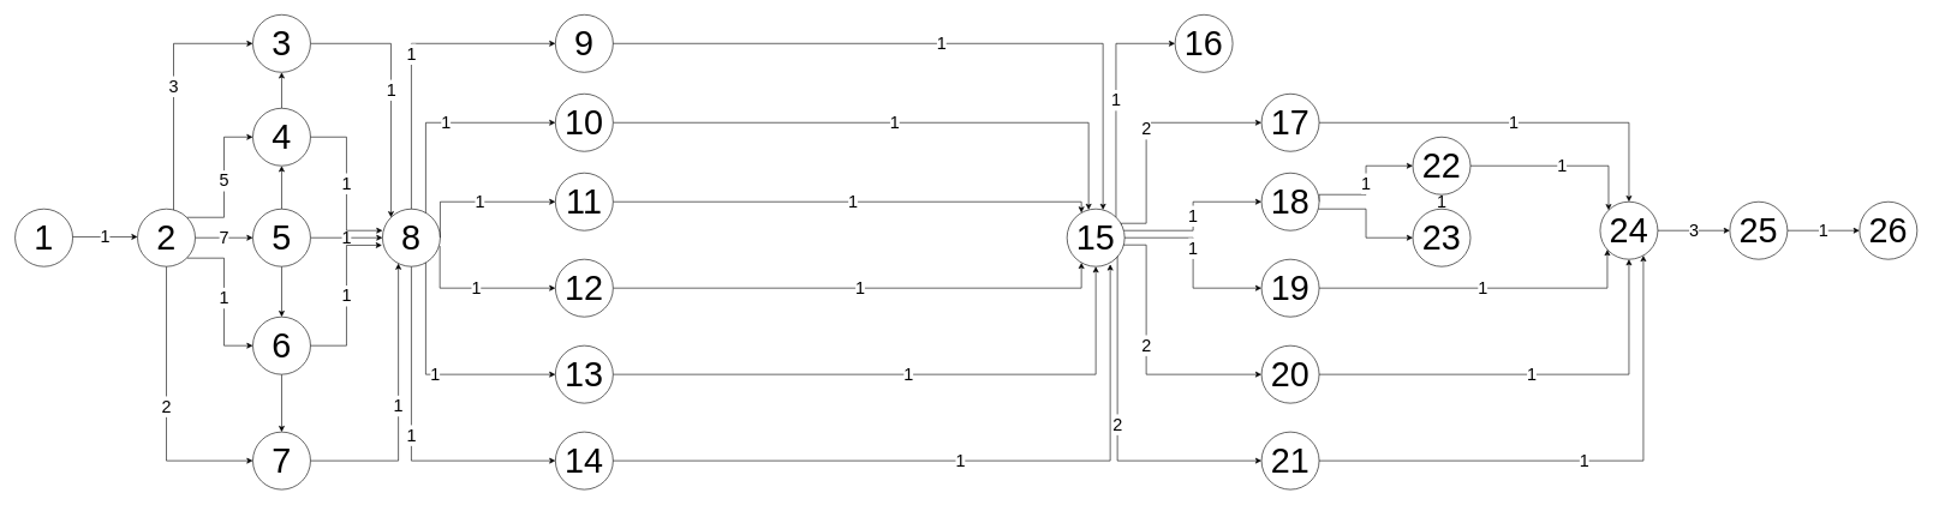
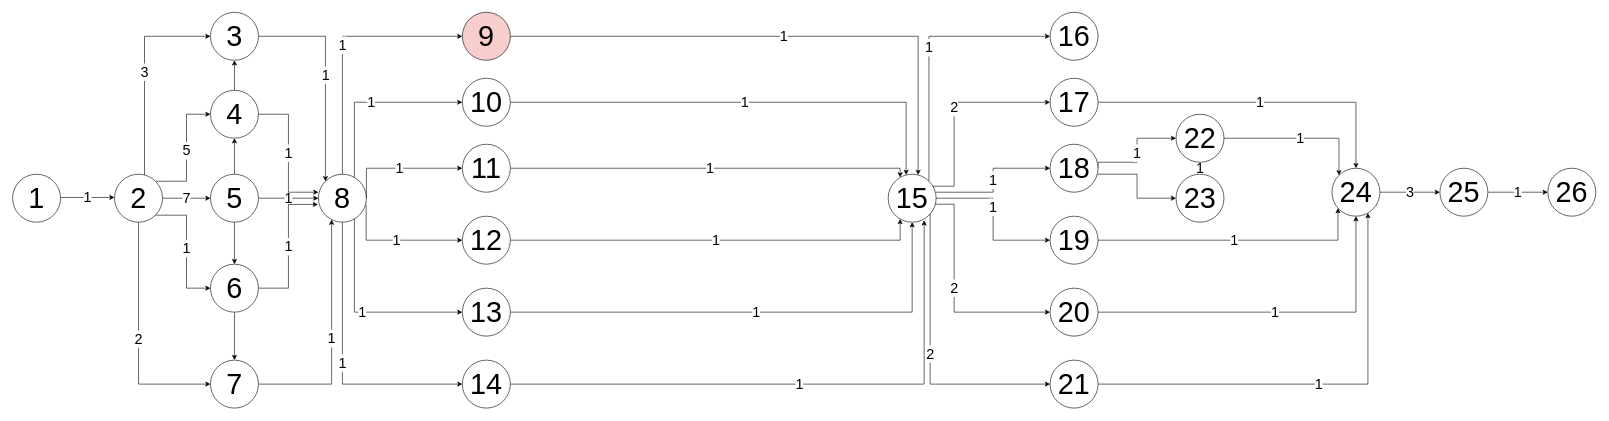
  <mxCell id="0" />
  <mxCell id="1" parent="0" />
  <mxCell id="2" value="&lt;font style=&quot;font-size: 24px;&quot;&gt;1&lt;/font&gt;" style="endArrow=classic;html=1;rounded=0;" edge="1" parent="1"><mxGeometry width="50" height="50" relative="1" as="geometry"><mxPoint x="100" y="328.75" as="sourcePoint" /><mxPoint x="190" y="328.75" as="targetPoint" /></mxGeometry></mxCell>
  <mxCell id="3" value="&lt;font style=&quot;font-size: 48px;&quot;&gt;1&lt;/font&gt;" style="ellipse;whiteSpace=wrap;html=1;aspect=fixed;" vertex="1" parent="1"><mxGeometry x="20" y="290" width="80" height="80" as="geometry" /></mxCell>
  <mxCell id="4" value="&lt;font style=&quot;font-size: 24px;&quot;&gt;7&lt;/font&gt;" style="edgeStyle=orthogonalEdgeStyle;rounded=0;orthogonalLoop=1;jettySize=auto;html=1;" edge="1" parent="1" source="9" target="52"><mxGeometry relative="1" as="geometry" /></mxCell>
  <mxCell id="5" value="&lt;font style=&quot;font-size: 24px;&quot;&gt;3&lt;/font&gt;" style="edgeStyle=orthogonalEdgeStyle;rounded=0;orthogonalLoop=1;jettySize=auto;html=1;entryX=0;entryY=0.5;entryDx=0;entryDy=0;" edge="1" parent="1" source="9" target="56"><mxGeometry relative="1" as="geometry"><Array as="points"><mxPoint x="240" y="60" /></Array></mxGeometry></mxCell>
  <mxCell id="6" value="&lt;font style=&quot;font-size: 24px;&quot;&gt;5&lt;/font&gt;" style="edgeStyle=orthogonalEdgeStyle;rounded=0;orthogonalLoop=1;jettySize=auto;html=1;exitX=1;exitY=0;exitDx=0;exitDy=0;entryX=0;entryY=0.5;entryDx=0;entryDy=0;" edge="1" parent="1" source="9" target="54"><mxGeometry relative="1" as="geometry" /></mxCell>
  <mxCell id="7" value="&lt;font style=&quot;font-size: 24px;&quot;&gt;1&lt;/font&gt;" style="edgeStyle=orthogonalEdgeStyle;rounded=0;orthogonalLoop=1;jettySize=auto;html=1;exitX=1;exitY=1;exitDx=0;exitDy=0;entryX=0;entryY=0.5;entryDx=0;entryDy=0;" edge="1" parent="1" source="9" target="48"><mxGeometry relative="1" as="geometry" /></mxCell>
  <mxCell id="8" value="&lt;font style=&quot;font-size: 24px;&quot;&gt;2&lt;/font&gt;" style="edgeStyle=orthogonalEdgeStyle;rounded=0;orthogonalLoop=1;jettySize=auto;html=1;exitX=0.5;exitY=1;exitDx=0;exitDy=0;entryX=0;entryY=0.5;entryDx=0;entryDy=0;" edge="1" parent="1" source="9" target="46"><mxGeometry relative="1" as="geometry" /></mxCell>
  <mxCell id="9" value="&lt;font style=&quot;font-size: 48px;&quot;&gt;2&lt;/font&gt;" style="ellipse;whiteSpace=wrap;html=1;aspect=fixed;" vertex="1" parent="1"><mxGeometry x="190" y="290" width="80" height="80" as="geometry" /></mxCell>
  <mxCell id="10" value="&lt;font style=&quot;font-size: 24px;&quot;&gt;1&lt;/font&gt;" style="edgeStyle=orthogonalEdgeStyle;rounded=0;orthogonalLoop=1;jettySize=auto;html=1;exitX=1;exitY=0.5;exitDx=0;exitDy=0;entryX=0;entryY=0.5;entryDx=0;entryDy=0;" edge="1" parent="1" source="11" target="70"><mxGeometry relative="1" as="geometry" /></mxCell>
  <mxCell id="11" value="&lt;span style=&quot;font-size: 48px;&quot;&gt;25&lt;/span&gt;" style="ellipse;whiteSpace=wrap;html=1;aspect=fixed;" vertex="1" parent="1"><mxGeometry x="2400" y="280" width="80" height="80" as="geometry" /></mxCell>
- <mxCell id="12" value="&lt;font style=&quot;font-size: 48px;&quot;&gt;16&lt;/font&gt;" style="ellipse;whiteSpace=wrap;html=1;aspect=fixed;" vertex="1" parent="1"><mxGeometry x="1630" y="20" width="80" height="80" as="geometry" /></mxCell>
+ <mxCell id="12" value="&lt;font style=&quot;font-size: 48px;&quot;&gt;16&lt;/font&gt;" style="ellipse;whiteSpace=wrap;html=1;aspect=fixed;" vertex="1" parent="1"><mxGeometry x="1750" y="20" width="80" height="80" as="geometry" /></mxCell>
  <mxCell id="13" value="&lt;font style=&quot;font-size: 24px;&quot;&gt;3&lt;/font&gt;" style="edgeStyle=orthogonalEdgeStyle;rounded=0;orthogonalLoop=1;jettySize=auto;html=1;entryX=0;entryY=0.5;entryDx=0;entryDy=0;" edge="1" parent="1" source="14" target="11"><mxGeometry relative="1" as="geometry" /></mxCell>
  <mxCell id="14" value="&lt;font style=&quot;font-size: 48px;&quot;&gt;24&lt;/font&gt;" style="ellipse;whiteSpace=wrap;html=1;aspect=fixed;" vertex="1" parent="1"><mxGeometry x="2220" y="280" width="80" height="80" as="geometry" /></mxCell>
  <mxCell id="15" value="&lt;font style=&quot;font-size: 24px;&quot;&gt;1&lt;/font&gt;" style="edgeStyle=orthogonalEdgeStyle;rounded=0;orthogonalLoop=1;jettySize=auto;html=1;" edge="1" parent="1" source="16" target="18"><mxGeometry relative="1" as="geometry" /></mxCell>
  <mxCell id="16" value="&lt;span style=&quot;font-size: 48px;&quot;&gt;23&lt;/span&gt;" style="ellipse;whiteSpace=wrap;html=1;aspect=fixed;" vertex="1" parent="1"><mxGeometry x="1960" y="290" width="80" height="80" as="geometry" /></mxCell>
  <mxCell id="17" value="&lt;font style=&quot;font-size: 24px;&quot;&gt;1&lt;/font&gt;" style="edgeStyle=orthogonalEdgeStyle;rounded=0;orthogonalLoop=1;jettySize=auto;html=1;entryX=0;entryY=0;entryDx=0;entryDy=0;" edge="1" parent="1" source="18" target="14"><mxGeometry relative="1" as="geometry" /></mxCell>
  <mxCell id="18" value="&lt;span style=&quot;font-size: 48px;&quot;&gt;22&lt;/span&gt;" style="ellipse;whiteSpace=wrap;html=1;aspect=fixed;" vertex="1" parent="1"><mxGeometry x="1960" y="190" width="80" height="80" as="geometry" /></mxCell>
  <mxCell id="19" value="&lt;span style=&quot;font-size: 48px;&quot;&gt;21&lt;/span&gt;" style="ellipse;whiteSpace=wrap;html=1;aspect=fixed;" vertex="1" parent="1"><mxGeometry x="1750" y="600" width="80" height="80" as="geometry" /></mxCell>
  <mxCell id="20" value="&lt;font style=&quot;font-size: 24px;&quot;&gt;1&lt;/font&gt;" style="edgeStyle=orthogonalEdgeStyle;rounded=0;orthogonalLoop=1;jettySize=auto;html=1;" edge="1" parent="1" source="68" target="14"><mxGeometry relative="1" as="geometry"><Array as="points"><mxPoint x="2230" y="400" /></Array></mxGeometry></mxCell>
  <mxCell id="21" value="&lt;span style=&quot;font-size: 48px;&quot;&gt;20&lt;/span&gt;" style="ellipse;whiteSpace=wrap;html=1;aspect=fixed;" vertex="1" parent="1"><mxGeometry x="1750" y="480" width="80" height="80" as="geometry" /></mxCell>
  <mxCell id="22" value="&lt;font style=&quot;font-size: 24px;&quot;&gt;1&lt;/font&gt;" style="edgeStyle=orthogonalEdgeStyle;rounded=0;orthogonalLoop=1;jettySize=auto;html=1;exitX=1;exitY=0.5;exitDx=0;exitDy=0;entryX=0;entryY=0.5;entryDx=0;entryDy=0;" edge="1" parent="1" source="24" target="18"><mxGeometry relative="1" as="geometry"><Array as="points"><mxPoint x="1830" y="270" /><mxPoint x="1895" y="270" /><mxPoint x="1895" y="230" /></Array></mxGeometry></mxCell>
  <mxCell id="23" style="edgeStyle=orthogonalEdgeStyle;rounded=0;orthogonalLoop=1;jettySize=auto;html=1;entryX=0;entryY=0.5;entryDx=0;entryDy=0;" edge="1" parent="1" source="24" target="16"><mxGeometry relative="1" as="geometry"><Array as="points"><mxPoint x="1895" y="290" /><mxPoint x="1895" y="330" /></Array></mxGeometry></mxCell>
  <mxCell id="24" value="&lt;font style=&quot;font-size: 48px;&quot;&gt;18&lt;/font&gt;" style="ellipse;whiteSpace=wrap;html=1;aspect=fixed;" vertex="1" parent="1"><mxGeometry x="1750" y="240" width="80" height="80" as="geometry" /></mxCell>
  <mxCell id="25" value="&lt;font style=&quot;font-size: 24px;&quot;&gt;1&lt;/font&gt;" style="edgeStyle=orthogonalEdgeStyle;rounded=0;orthogonalLoop=1;jettySize=auto;html=1;entryX=0.5;entryY=0;entryDx=0;entryDy=0;" edge="1" parent="1" source="26" target="14"><mxGeometry relative="1" as="geometry" /></mxCell>
  <mxCell id="26" value="&lt;span style=&quot;font-size: 48px;&quot;&gt;17&lt;/span&gt;" style="ellipse;whiteSpace=wrap;html=1;aspect=fixed;" vertex="1" parent="1"><mxGeometry x="1750" y="130" width="80" height="80" as="geometry" /></mxCell>
  <mxCell id="27" value="&lt;font style=&quot;font-size: 24px;&quot;&gt;1&lt;/font&gt;" style="edgeStyle=orthogonalEdgeStyle;rounded=0;orthogonalLoop=1;jettySize=auto;html=1;entryX=0;entryY=0.5;entryDx=0;entryDy=0;" edge="1" parent="1" source="28" target="66"><mxGeometry relative="1" as="geometry"><Array as="points"><mxPoint x="570" y="640" /></Array></mxGeometry></mxCell>
  <mxCell id="28" value="&lt;font style=&quot;font-size: 48px;&quot;&gt;8&lt;/font&gt;" style="ellipse;whiteSpace=wrap;html=1;aspect=fixed;" vertex="1" parent="1"><mxGeometry x="530" y="290" width="80" height="80" as="geometry" /></mxCell>
  <mxCell id="29" value="&lt;font style=&quot;font-size: 24px;&quot;&gt;1&lt;/font&gt;" style="edgeStyle=orthogonalEdgeStyle;rounded=0;orthogonalLoop=1;jettySize=auto;html=1;exitX=1;exitY=0.5;exitDx=0;exitDy=0;entryX=0.5;entryY=1;entryDx=0;entryDy=0;" edge="1" parent="1" source="30" target="44"><mxGeometry relative="1" as="geometry"><Array as="points"><mxPoint x="1520" y="520" /></Array></mxGeometry></mxCell>
  <mxCell id="30" value="&lt;font style=&quot;font-size: 48px;&quot;&gt;13&lt;/font&gt;" style="ellipse;whiteSpace=wrap;html=1;aspect=fixed;" vertex="1" parent="1"><mxGeometry x="770" y="480" width="80" height="80" as="geometry" /></mxCell>
  <mxCell id="31" value="&lt;font style=&quot;font-size: 24px;&quot;&gt;1&lt;/font&gt;" style="edgeStyle=orthogonalEdgeStyle;rounded=0;orthogonalLoop=1;jettySize=auto;html=1;" edge="1" parent="1" source="32" target="44"><mxGeometry relative="1" as="geometry"><Array as="points"><mxPoint x="1500" y="400" /></Array></mxGeometry></mxCell>
  <mxCell id="32" value="&lt;font style=&quot;font-size: 48px;&quot;&gt;12&lt;/font&gt;" style="ellipse;whiteSpace=wrap;html=1;aspect=fixed;" vertex="1" parent="1"><mxGeometry x="770" y="360" width="80" height="80" as="geometry" /></mxCell>
  <mxCell id="33" value="&lt;font style=&quot;font-size: 24px;&quot;&gt;1&lt;/font&gt;" style="edgeStyle=orthogonalEdgeStyle;rounded=0;orthogonalLoop=1;jettySize=auto;html=1;" edge="1" parent="1" source="34" target="44"><mxGeometry relative="1" as="geometry"><Array as="points"><mxPoint x="1500" y="280" /></Array></mxGeometry></mxCell>
  <mxCell id="34" value="&lt;font style=&quot;font-size: 48px;&quot;&gt;11&lt;/font&gt;" style="ellipse;whiteSpace=wrap;html=1;aspect=fixed;" vertex="1" parent="1"><mxGeometry x="770" y="240" width="80" height="80" as="geometry" /></mxCell>
  <mxCell id="35" value="&lt;font style=&quot;font-size: 24px;&quot;&gt;1&lt;/font&gt;" style="edgeStyle=orthogonalEdgeStyle;rounded=0;orthogonalLoop=1;jettySize=auto;html=1;" edge="1" parent="1" source="36" target="44"><mxGeometry relative="1" as="geometry"><mxPoint x="1510" y="270" as="targetPoint" /><Array as="points"><mxPoint x="1510" y="170" /></Array></mxGeometry></mxCell>
  <mxCell id="36" value="&lt;font style=&quot;font-size: 48px;&quot;&gt;10&lt;/font&gt;" style="ellipse;whiteSpace=wrap;html=1;aspect=fixed;" vertex="1" parent="1"><mxGeometry x="770" y="130" width="80" height="80" as="geometry" /></mxCell>
- <mxCell id="37" value="&lt;font style=&quot;font-size: 48px;&quot;&gt;9&lt;/font&gt;" style="ellipse;whiteSpace=wrap;html=1;aspect=fixed;" vertex="1" parent="1"><mxGeometry x="770" y="20" width="80" height="80" as="geometry" /></mxCell>
+ <mxCell id="37" value="&lt;font style=&quot;font-size: 48px;&quot;&gt;9&lt;/font&gt;" style="ellipse;whiteSpace=wrap;html=1;aspect=fixed;fillColor=#f8cecc;" vertex="1" parent="1"><mxGeometry x="770" y="20" width="80" height="80" as="geometry" /></mxCell>
  <mxCell id="38" value="&lt;font style=&quot;font-size: 24px;&quot;&gt;1&lt;/font&gt;" style="edgeStyle=orthogonalEdgeStyle;rounded=0;orthogonalLoop=1;jettySize=auto;html=1;entryX=0;entryY=0.5;entryDx=0;entryDy=0;" edge="1" parent="1" source="44" target="12"><mxGeometry relative="1" as="geometry"><Array as="points"><mxPoint x="1548" y="60" /></Array></mxGeometry></mxCell>
  <mxCell id="39" value="&lt;font style=&quot;font-size: 24px;&quot;&gt;2&lt;/font&gt;" style="edgeStyle=orthogonalEdgeStyle;rounded=0;orthogonalLoop=1;jettySize=auto;html=1;entryX=0;entryY=0.5;entryDx=0;entryDy=0;exitX=0.939;exitY=0.276;exitDx=0;exitDy=0;exitPerimeter=0;" edge="1" parent="1" source="44" target="26"><mxGeometry relative="1" as="geometry"><Array as="points"><mxPoint x="1555" y="310" /><mxPoint x="1590" y="310" /><mxPoint x="1590" y="170" /></Array></mxGeometry></mxCell>
  <mxCell id="40" value="&lt;font style=&quot;font-size: 24px;&quot;&gt;1&lt;/font&gt;" style="edgeStyle=orthogonalEdgeStyle;rounded=0;orthogonalLoop=1;jettySize=auto;html=1;entryX=0;entryY=0.5;entryDx=0;entryDy=0;" edge="1" parent="1" source="44" target="24"><mxGeometry relative="1" as="geometry"><Array as="points"><mxPoint x="1655" y="320" /><mxPoint x="1655" y="280" /></Array></mxGeometry></mxCell>
  <mxCell id="41" value="&lt;font style=&quot;font-size: 24px;&quot;&gt;1&lt;/font&gt;" style="edgeStyle=orthogonalEdgeStyle;rounded=0;orthogonalLoop=1;jettySize=auto;html=1;exitX=1;exitY=1;exitDx=0;exitDy=0;entryX=0;entryY=0.5;entryDx=0;entryDy=0;" edge="1" parent="1" source="44" target="68"><mxGeometry relative="1" as="geometry"><Array as="points"><mxPoint x="1548" y="330" /><mxPoint x="1655" y="330" /><mxPoint x="1655" y="400" /></Array></mxGeometry></mxCell>
  <mxCell id="42" value="&lt;font style=&quot;font-size: 24px;&quot;&gt;2&lt;/font&gt;" style="edgeStyle=orthogonalEdgeStyle;rounded=0;orthogonalLoop=1;jettySize=auto;html=1;exitX=1;exitY=1;exitDx=0;exitDy=0;entryX=0;entryY=0.5;entryDx=0;entryDy=0;" edge="1" parent="1" source="44" target="21"><mxGeometry relative="1" as="geometry"><Array as="points"><mxPoint x="1548" y="340" /><mxPoint x="1590" y="340" /><mxPoint x="1590" y="520" /></Array></mxGeometry></mxCell>
  <mxCell id="43" value="&lt;font style=&quot;font-size: 24px;&quot;&gt;2&lt;/font&gt;" style="edgeStyle=orthogonalEdgeStyle;rounded=0;orthogonalLoop=1;jettySize=auto;html=1;exitX=1;exitY=1;exitDx=0;exitDy=0;entryX=0;entryY=0.5;entryDx=0;entryDy=0;" edge="1" parent="1" source="44" target="19"><mxGeometry relative="1" as="geometry"><Array as="points"><mxPoint x="1548" y="350" /><mxPoint x="1550" y="350" /><mxPoint x="1550" y="640" /></Array></mxGeometry></mxCell>
  <mxCell id="44" value="&lt;font style=&quot;font-size: 48px;&quot;&gt;15&lt;/font&gt;" style="ellipse;whiteSpace=wrap;html=1;aspect=fixed;" vertex="1" parent="1"><mxGeometry x="1480" y="290" width="80" height="80" as="geometry" /></mxCell>
  <mxCell id="45" value="&lt;font style=&quot;font-size: 24px;&quot;&gt;1&lt;/font&gt;" style="edgeStyle=orthogonalEdgeStyle;rounded=0;orthogonalLoop=1;jettySize=auto;html=1;" edge="1" parent="1" source="46" target="28"><mxGeometry relative="1" as="geometry"><Array as="points"><mxPoint x="552" y="640" /></Array></mxGeometry></mxCell>
  <mxCell id="46" value="&lt;font style=&quot;font-size: 48px;&quot;&gt;7&lt;/font&gt;" style="ellipse;whiteSpace=wrap;html=1;aspect=fixed;" vertex="1" parent="1"><mxGeometry x="350" y="600" width="80" height="80" as="geometry" /></mxCell>
  <mxCell id="47" value="" style="edgeStyle=orthogonalEdgeStyle;rounded=0;orthogonalLoop=1;jettySize=auto;html=1;" edge="1" parent="1" source="48" target="46"><mxGeometry relative="1" as="geometry" /></mxCell>
  <mxCell id="48" value="&lt;font style=&quot;font-size: 48px;&quot;&gt;6&lt;/font&gt;" style="ellipse;whiteSpace=wrap;html=1;aspect=fixed;" vertex="1" parent="1"><mxGeometry x="350" y="440" width="80" height="80" as="geometry" /></mxCell>
  <mxCell id="49" value="" style="edgeStyle=orthogonalEdgeStyle;rounded=0;orthogonalLoop=1;jettySize=auto;html=1;" edge="1" parent="1" source="52" target="54"><mxGeometry relative="1" as="geometry" /></mxCell>
  <mxCell id="50" value="" style="edgeStyle=orthogonalEdgeStyle;rounded=0;orthogonalLoop=1;jettySize=auto;html=1;" edge="1" parent="1" source="52" target="48"><mxGeometry relative="1" as="geometry" /></mxCell>
  <mxCell id="51" value="&lt;font style=&quot;font-size: 24px;&quot;&gt;1&lt;/font&gt;" style="edgeStyle=orthogonalEdgeStyle;rounded=0;orthogonalLoop=1;jettySize=auto;html=1;" edge="1" parent="1" source="52" target="28"><mxGeometry relative="1" as="geometry" /></mxCell>
  <mxCell id="52" value="&lt;font style=&quot;font-size: 48px;&quot;&gt;5&lt;/font&gt;" style="ellipse;whiteSpace=wrap;html=1;aspect=fixed;" vertex="1" parent="1"><mxGeometry x="350" y="290" width="80" height="80" as="geometry" /></mxCell>
  <mxCell id="53" value="" style="edgeStyle=orthogonalEdgeStyle;rounded=0;orthogonalLoop=1;jettySize=auto;html=1;" edge="1" parent="1" source="54" target="56"><mxGeometry relative="1" as="geometry" /></mxCell>
  <mxCell id="54" value="&lt;font style=&quot;font-size: 48px;&quot;&gt;4&lt;/font&gt;" style="ellipse;whiteSpace=wrap;html=1;aspect=fixed;" vertex="1" parent="1"><mxGeometry x="350" y="150" width="80" height="80" as="geometry" /></mxCell>
  <mxCell id="55" value="&lt;font style=&quot;font-size: 24px;&quot;&gt;1&lt;/font&gt;" style="edgeStyle=orthogonalEdgeStyle;rounded=0;orthogonalLoop=1;jettySize=auto;html=1;entryX=0;entryY=0;entryDx=0;entryDy=0;" edge="1" parent="1" source="56" target="28"><mxGeometry relative="1" as="geometry" /></mxCell>
  <mxCell id="56" value="&lt;font style=&quot;font-size: 48px;&quot;&gt;3&lt;/font&gt;" style="ellipse;whiteSpace=wrap;html=1;aspect=fixed;" vertex="1" parent="1"><mxGeometry x="350" y="20" width="80" height="80" as="geometry" /></mxCell>
  <mxCell id="57" value="&lt;font style=&quot;font-size: 24px;&quot;&gt;1&lt;/font&gt;" style="edgeStyle=orthogonalEdgeStyle;rounded=0;orthogonalLoop=1;jettySize=auto;html=1;exitX=0.5;exitY=0;exitDx=0;exitDy=0;" edge="1" parent="1" source="28"><mxGeometry relative="1" as="geometry"><mxPoint x="560" y="284.16" as="sourcePoint" /><mxPoint x="770" y="60" as="targetPoint" /><Array as="points"><mxPoint x="570" y="60" /></Array></mxGeometry></mxCell>
  <mxCell id="58" value="&lt;font style=&quot;font-size: 24px;&quot;&gt;1&lt;/font&gt;" style="edgeStyle=orthogonalEdgeStyle;rounded=0;orthogonalLoop=1;jettySize=auto;html=1;entryX=0;entryY=0.5;entryDx=0;entryDy=0;exitX=1;exitY=0.5;exitDx=0;exitDy=0;" edge="1" parent="1" source="28" target="34"><mxGeometry relative="1" as="geometry"><mxPoint x="590" y="288.33" as="sourcePoint" /><mxPoint x="690" y="288.33" as="targetPoint" /><Array as="points"><mxPoint x="610" y="280" /></Array></mxGeometry></mxCell>
  <mxCell id="59" value="&lt;font style=&quot;font-size: 24px;&quot;&gt;1&lt;/font&gt;" style="edgeStyle=orthogonalEdgeStyle;rounded=0;orthogonalLoop=1;jettySize=auto;html=1;entryX=0;entryY=0.5;entryDx=0;entryDy=0;exitX=0.995;exitY=0.644;exitDx=0;exitDy=0;exitPerimeter=0;" edge="1" parent="1" source="28" target="32"><mxGeometry relative="1" as="geometry"><mxPoint x="610" y="320" as="sourcePoint" /><mxPoint x="710" y="320" as="targetPoint" /><Array as="points"><mxPoint x="610" y="400" /></Array></mxGeometry></mxCell>
  <mxCell id="60" value="&lt;font style=&quot;font-size: 24px;&quot;&gt;1&lt;/font&gt;" style="edgeStyle=orthogonalEdgeStyle;rounded=0;orthogonalLoop=1;jettySize=auto;html=1;" edge="1" parent="1" source="28" target="30"><mxGeometry relative="1" as="geometry"><mxPoint x="610" y="340" as="sourcePoint" /><mxPoint x="710" y="340" as="targetPoint" /><Array as="points"><mxPoint x="590" y="520" /></Array></mxGeometry></mxCell>
  <mxCell id="61" value="&lt;font style=&quot;font-size: 24px;&quot;&gt;1&lt;/font&gt;" style="edgeStyle=orthogonalEdgeStyle;rounded=0;orthogonalLoop=1;jettySize=auto;html=1;" edge="1" parent="1" source="28" target="36"><mxGeometry relative="1" as="geometry"><mxPoint x="580" y="290" as="sourcePoint" /><mxPoint x="680" y="290" as="targetPoint" /><Array as="points"><mxPoint x="590" y="170" /></Array></mxGeometry></mxCell>
  <mxCell id="62" value="&lt;font style=&quot;font-size: 24px;&quot;&gt;1&lt;/font&gt;" style="edgeStyle=orthogonalEdgeStyle;rounded=0;orthogonalLoop=1;jettySize=auto;html=1;" edge="1" parent="1" source="37" target="44"><mxGeometry relative="1" as="geometry"><Array as="points"><mxPoint x="1530" y="60" /></Array></mxGeometry></mxCell>
  <mxCell id="63" value="&lt;font style=&quot;font-size: 24px;&quot;&gt;1&lt;/font&gt;" style="edgeStyle=orthogonalEdgeStyle;rounded=0;orthogonalLoop=1;jettySize=auto;html=1;" edge="1" parent="1" source="19" target="14"><mxGeometry relative="1" as="geometry"><Array as="points"><mxPoint x="2280" y="640" /></Array></mxGeometry></mxCell>
  <mxCell id="64" value="&lt;font style=&quot;font-size: 24px;&quot;&gt;1&lt;/font&gt;" style="edgeStyle=orthogonalEdgeStyle;rounded=0;orthogonalLoop=1;jettySize=auto;html=1;entryX=0;entryY=0.375;entryDx=0;entryDy=0;entryPerimeter=0;" edge="1" parent="1" source="54" target="28"><mxGeometry relative="1" as="geometry" /></mxCell>
  <mxCell id="65" value="&lt;font style=&quot;font-size: 24px;&quot;&gt;1&lt;/font&gt;" style="edgeStyle=orthogonalEdgeStyle;rounded=0;orthogonalLoop=1;jettySize=auto;html=1;entryX=-0.01;entryY=0.63;entryDx=0;entryDy=0;entryPerimeter=0;" edge="1" parent="1" source="48" target="28"><mxGeometry relative="1" as="geometry" /></mxCell>
  <mxCell id="66" value="&lt;font style=&quot;font-size: 48px;&quot;&gt;14&lt;/font&gt;" style="ellipse;whiteSpace=wrap;html=1;aspect=fixed;" vertex="1" parent="1"><mxGeometry x="770" y="600" width="80" height="80" as="geometry" /></mxCell>
  <mxCell id="67" value="&lt;font style=&quot;font-size: 24px;&quot;&gt;1&lt;/font&gt;" style="edgeStyle=orthogonalEdgeStyle;rounded=0;orthogonalLoop=1;jettySize=auto;html=1;entryX=0.75;entryY=0.962;entryDx=0;entryDy=0;entryPerimeter=0;" edge="1" parent="1" source="66" target="44"><mxGeometry relative="1" as="geometry" /></mxCell>
  <mxCell id="68" value="&lt;span style=&quot;font-size: 48px;&quot;&gt;19&lt;/span&gt;" style="ellipse;whiteSpace=wrap;html=1;aspect=fixed;" vertex="1" parent="1"><mxGeometry x="1750" y="360" width="80" height="80" as="geometry" /></mxCell>
  <mxCell id="69" value="&lt;font style=&quot;font-size: 24px;&quot;&gt;1&lt;/font&gt;" style="edgeStyle=orthogonalEdgeStyle;rounded=0;orthogonalLoop=1;jettySize=auto;html=1;" edge="1" parent="1" source="21" target="14"><mxGeometry relative="1" as="geometry"><Array as="points"><mxPoint x="2260" y="520" /></Array></mxGeometry></mxCell>
  <mxCell id="70" value="&lt;span style=&quot;font-size: 48px;&quot;&gt;26&lt;/span&gt;" style="ellipse;whiteSpace=wrap;html=1;aspect=fixed;" vertex="1" parent="1"><mxGeometry x="2580" y="280" width="80" height="80" as="geometry" /></mxCell>
